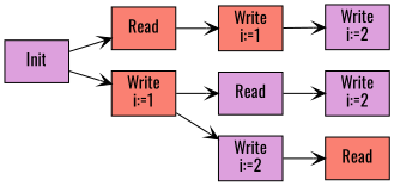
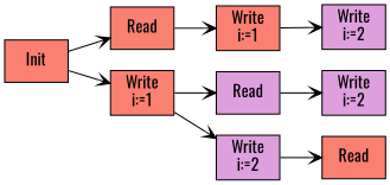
  digraph {
    rankdir=LR
    fontname=Oswald
    node [fontname=Oswald shape=rect style=filled fillcolor=plum]
    edge [arrowhead=vee fontname=Oswald]
    n1 [label=Read fillcolor=salmon]
    n2 [label=Read]
    n3 [label=Read fillcolor=salmon]
    n4 [label="Write\ni:=1" fillcolor=salmon]
    n5 [label="Write\ni:=1" fillcolor=salmon]
    n6 [label="Write\ni:=2"]
    n7 [label="Write\ni:=2"]
    n8 [label="Write\ni:=2"]
-   Init
+   Init [fillcolor=salmon]
    subgraph sub_1 {
      n1
      n2
      n3
    }
    subgraph sub_2 {
      n4
      n5
    }
    subgraph sub_3 {
      n6
      n7
      n8
    }
    n1 -> n5
    n2 -> n7
    n4 -> n2
    n4 -> n6
    n5 -> n8
    n6 -> n3
    Init -> n1
    Init -> n4
  }
